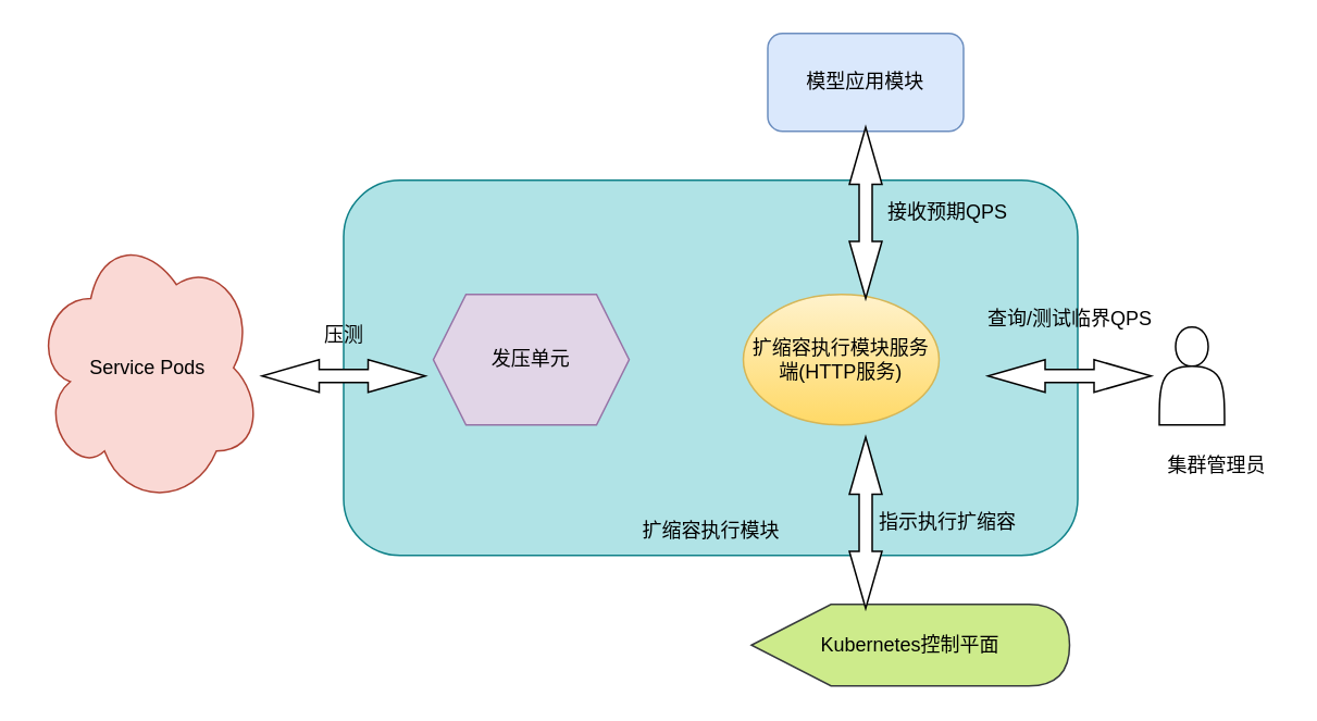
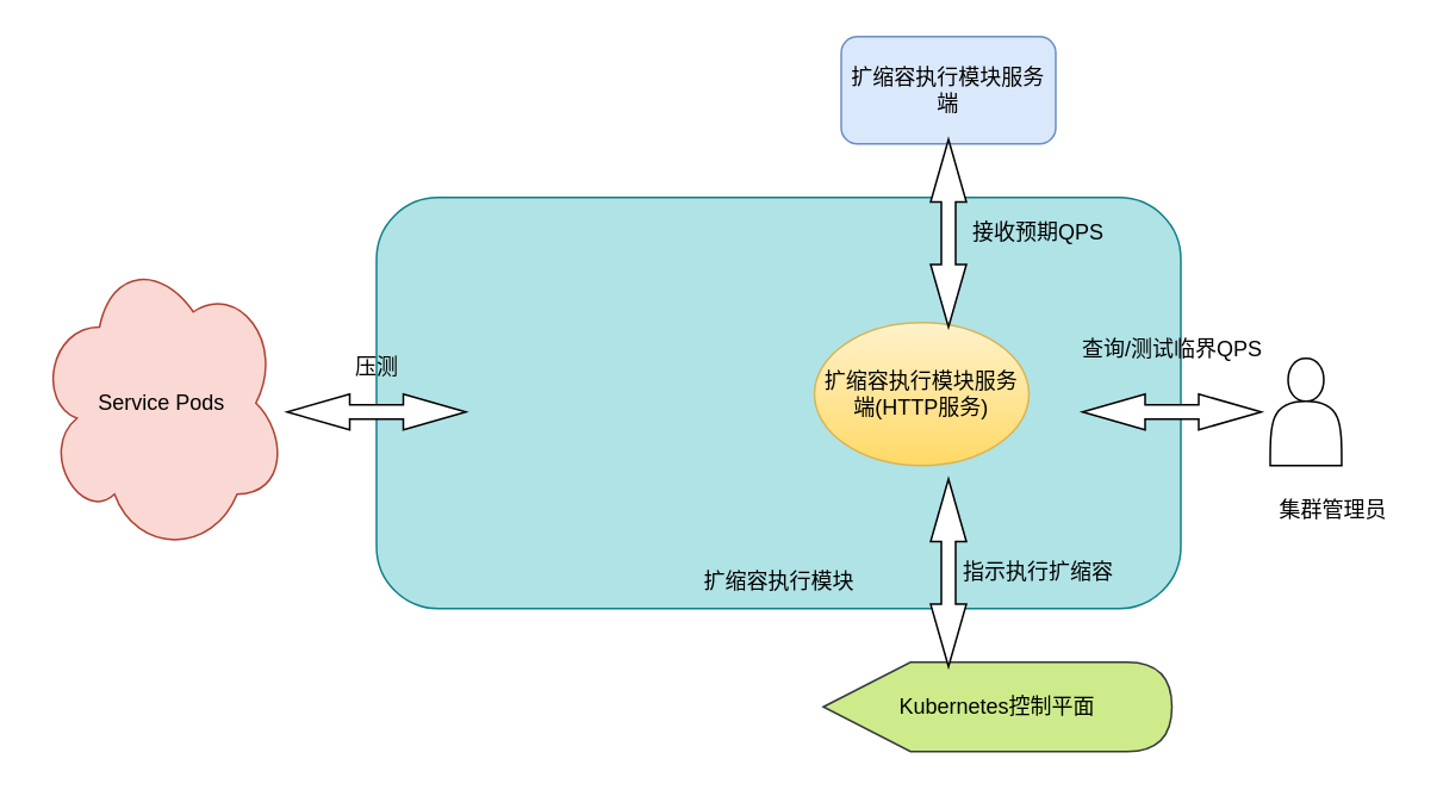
  <mxCell id="0" />
  <mxCell id="1" parent="0" />
  <mxCell id="2" value="" style="rounded=1;whiteSpace=wrap;html=1;fillColor=#b0e3e6;strokeColor=#0e8088;" vertex="1" parent="1"><mxGeometry x="210" y="110" width="450" height="230" as="geometry" /></mxCell>
  <mxCell id="3" value="&lt;font color=&quot;#000000&quot;&gt;扩缩容执行模块&lt;/font&gt;" style="text;html=1;align=center;verticalAlign=middle;resizable=0;points=[];autosize=1;strokeColor=none;fillColor=none;" vertex="1" parent="1"><mxGeometry x="380" y="310" width="110" height="30" as="geometry" /></mxCell>
  <mxCell id="4" value="" style="shape=actor;whiteSpace=wrap;html=1;fontColor=#000000;" vertex="1" parent="1"><mxGeometry x="710" y="200" width="40" height="60" as="geometry" /></mxCell>
  <mxCell id="5" value="集群管理员" style="text;html=1;align=center;verticalAlign=middle;resizable=0;points=[];autosize=1;strokeColor=none;fillColor=none;fontColor=#000000;" vertex="1" parent="1"><mxGeometry x="705" y="270" width="80" height="30" as="geometry" /></mxCell>
  <mxCell id="6" value="" style="html=1;shadow=0;dashed=0;align=center;verticalAlign=middle;shape=mxgraph.arrows2.twoWayArrow;dy=0.6;dx=35;fontColor=#000000;" vertex="1" parent="1"><mxGeometry x="605" y="220" width="100" height="20" as="geometry" /></mxCell>
  <mxCell id="7" value="查询/测试临界QPS" style="text;html=1;align=center;verticalAlign=middle;resizable=0;points=[];autosize=1;strokeColor=none;fillColor=none;fontColor=#000000;" vertex="1" parent="1"><mxGeometry x="595" y="180" width="120" height="30" as="geometry" /></mxCell>
  <mxCell id="8" value="&lt;font color=&quot;#000000&quot;&gt;Service Pods&lt;/font&gt;" style="ellipse;shape=cloud;whiteSpace=wrap;html=1;fillColor=#fad9d5;strokeColor=#ae4132;" vertex="1" parent="1"><mxGeometry x="20" y="140" width="140" height="170" as="geometry" /></mxCell>
  <mxCell id="9" value="" style="html=1;shadow=0;dashed=0;align=center;verticalAlign=middle;shape=mxgraph.arrows2.twoWayArrow;dy=0.6;dx=35;fontColor=#000000;" vertex="1" parent="1"><mxGeometry x="160" y="220" width="100" height="20" as="geometry" /></mxCell>
  <mxCell id="10" value="压测" style="text;html=1;align=center;verticalAlign=middle;resizable=0;points=[];autosize=1;strokeColor=none;fillColor=none;fontColor=#000000;" vertex="1" parent="1"><mxGeometry x="185" y="190" width="50" height="30" as="geometry" /></mxCell>
- <mxCell id="11" value="&lt;font color=&quot;#000000&quot;&gt;发压单元&lt;/font&gt;" style="shape=hexagon;perimeter=hexagonPerimeter2;whiteSpace=wrap;html=1;fixedSize=1;fillColor=#e1d5e7;strokeColor=#9673a6;" vertex="1" parent="1"><mxGeometry x="265" y="180" width="120" height="80" as="geometry" /></mxCell>
  <mxCell id="12" value="&lt;font color=&quot;#000000&quot;&gt;扩缩容执行模块服务端(HTTP服务)&lt;/font&gt;" style="ellipse;whiteSpace=wrap;html=1;fillColor=#fff2cc;gradientColor=#ffd966;strokeColor=#d6b656;" vertex="1" parent="1"><mxGeometry x="455" y="180" width="120" height="80" as="geometry" /></mxCell>
- <mxCell id="13" value="&lt;font color=&quot;#000000&quot;&gt;模型应用模块&lt;/font&gt;" style="rounded=1;whiteSpace=wrap;html=1;fillColor=#dae8fc;strokeColor=#6c8ebf;" vertex="1" parent="1"><mxGeometry x="470" y="20" width="120" height="60" as="geometry" /></mxCell>
+ <mxCell id="13" value="&lt;font color=&quot;#000000&quot;&gt;扩缩容执行模块服务端&lt;/font&gt;" style="rounded=1;whiteSpace=wrap;html=1;fillColor=#dae8fc;strokeColor=#6c8ebf;" vertex="1" parent="1"><mxGeometry x="470" y="20" width="120" height="60" as="geometry" /></mxCell>
  <mxCell id="14" value="&lt;font color=&quot;#000000&quot;&gt;Kubernetes控制平面&lt;/font&gt;" style="shape=display;whiteSpace=wrap;html=1;fillColor=#cdeb8b;strokeColor=#36393d;" vertex="1" parent="1"><mxGeometry x="460" y="370" width="195" height="50" as="geometry" /></mxCell>
  <mxCell id="15" value="" style="html=1;shadow=0;dashed=0;align=center;verticalAlign=middle;shape=mxgraph.arrows2.twoWayArrow;dy=0.6;dx=35;fontColor=#000000;rotation=90;" vertex="1" parent="1"><mxGeometry x="477.5" y="120" width="105" height="20" as="geometry" /></mxCell>
  <mxCell id="16" value="" style="html=1;shadow=0;dashed=0;align=center;verticalAlign=middle;shape=mxgraph.arrows2.twoWayArrow;dy=0.6;dx=35;fontColor=#000000;rotation=90;" vertex="1" parent="1"><mxGeometry x="477.5" y="310" width="105" height="20" as="geometry" /></mxCell>
  <mxCell id="17" value="接收预期QPS" style="text;html=1;align=center;verticalAlign=middle;resizable=0;points=[];autosize=1;strokeColor=none;fillColor=none;fontColor=#000000;" vertex="1" parent="1"><mxGeometry x="530" y="115" width="100" height="30" as="geometry" /></mxCell>
  <mxCell id="18" value="指示执行扩缩容" style="text;html=1;align=center;verticalAlign=middle;resizable=0;points=[];autosize=1;strokeColor=none;fillColor=none;fontColor=#000000;" vertex="1" parent="1"><mxGeometry x="525" y="305" width="110" height="30" as="geometry" /></mxCell>
